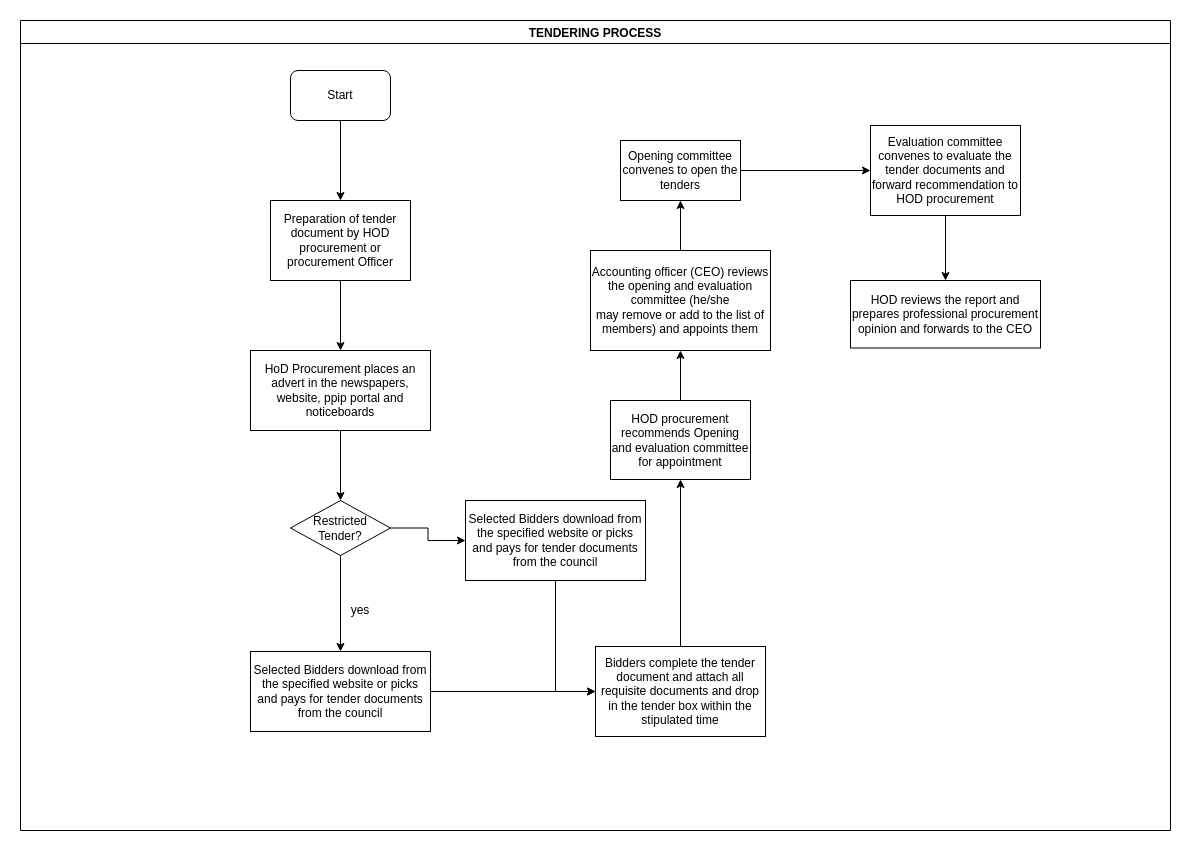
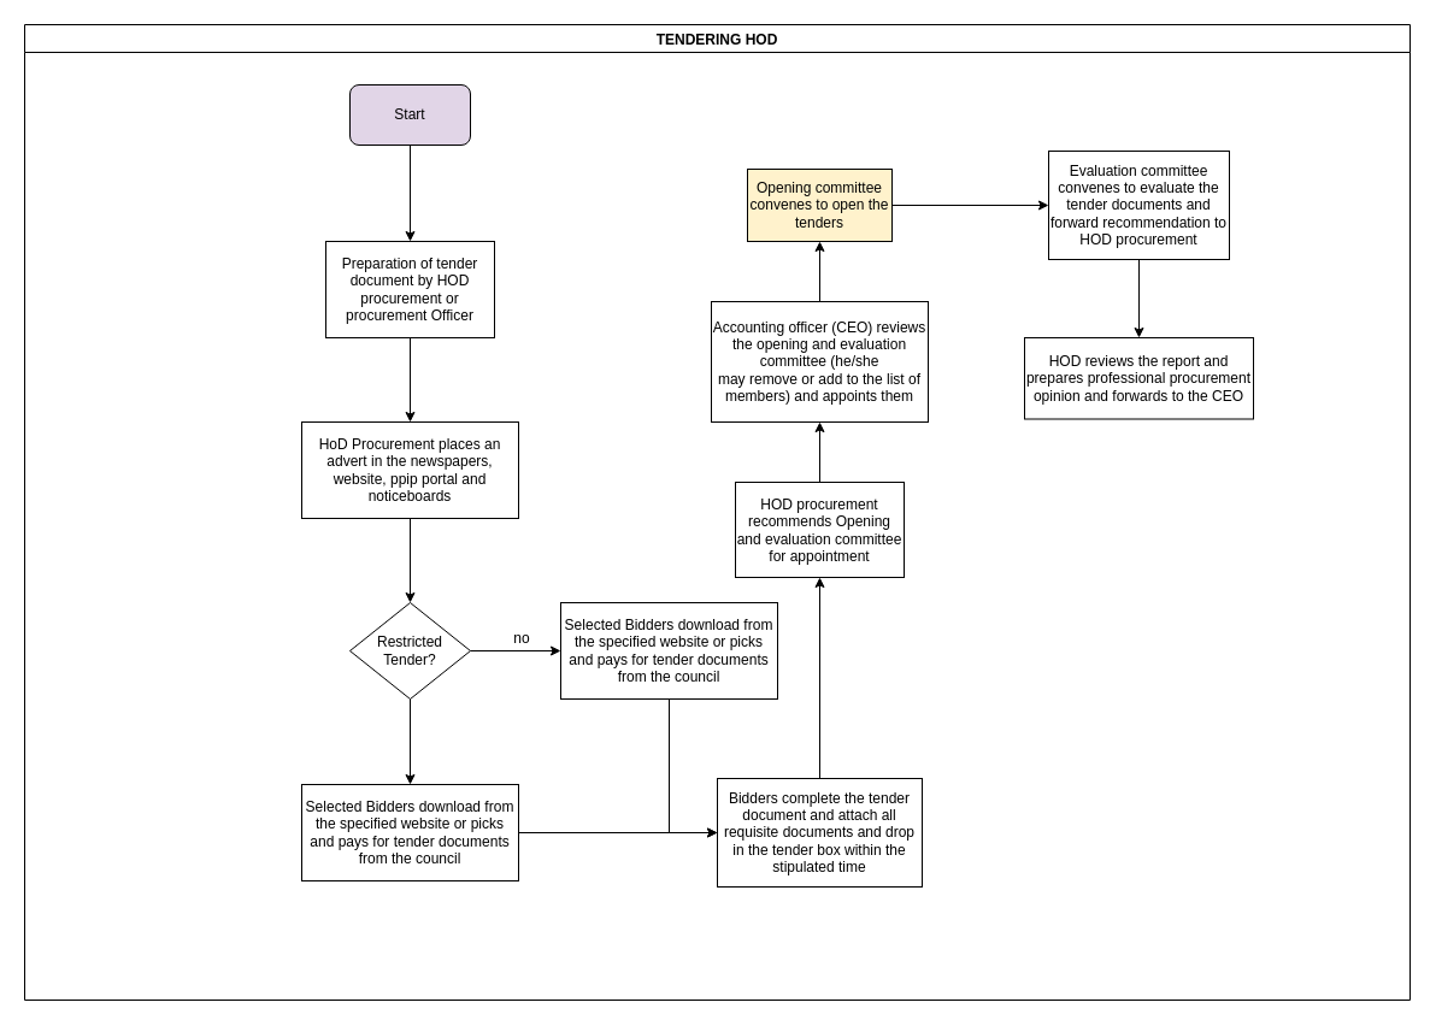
  <mxCell id="0" />
  <mxCell id="1" parent="0" />
- <mxCell id="2" value="TENDERING PROCESS" style="swimlane;" vertex="1" parent="1"><mxGeometry x="20" y="20" width="1150" height="810" as="geometry" /></mxCell>
- <mxCell id="3" value="Start" style="rounded=1;whiteSpace=wrap;html=1;" vertex="1" parent="2"><mxGeometry x="270" y="50" width="100" height="50" as="geometry" /></mxCell>
+ <mxCell id="2" value="TENDERING HOD" style="swimlane;" vertex="1" parent="1"><mxGeometry x="20" y="20" width="1150" height="810" as="geometry" /></mxCell>
+ <mxCell id="3" value="Start" style="rounded=1;whiteSpace=wrap;html=1;fillColor=#e1d5e7;" vertex="1" parent="2"><mxGeometry x="270" y="50" width="100" height="50" as="geometry" /></mxCell>
  <mxCell id="4" value="Preparation of tender document by HOD procurement or procurement Officer" style="rounded=0;whiteSpace=wrap;html=1;" vertex="1" parent="2"><mxGeometry x="250" y="180" width="140" height="80" as="geometry" /></mxCell>
  <mxCell id="5" value="" style="edgeStyle=orthogonalEdgeStyle;rounded=0;orthogonalLoop=1;jettySize=auto;html=1;entryX=0.5;entryY=0;entryDx=0;entryDy=0;" edge="1" parent="2" source="3" target="4"><mxGeometry relative="1" as="geometry"><mxPoint x="320" y="175" as="targetPoint" /></mxGeometry></mxCell>
- <mxCell id="6" value="Restricted Tender?" style="rhombus;whiteSpace=wrap;html=1;" vertex="1" parent="2"><mxGeometry x="270" y="480" width="100" height="55" as="geometry" /></mxCell>
+ <mxCell id="6" value="Restricted Tender?" style="rhombus;whiteSpace=wrap;html=1;" vertex="1" parent="2"><mxGeometry x="270" y="480" width="100" height="80" as="geometry" /></mxCell>
  <mxCell id="7" value="Selected Bidders download from the specified website or picks and pays for tender documents from the council" style="whiteSpace=wrap;html=1;rounded=0;" vertex="1" parent="2"><mxGeometry x="230" y="631" width="180" height="80" as="geometry" /></mxCell>
  <mxCell id="8" value="" style="edgeStyle=orthogonalEdgeStyle;rounded=0;orthogonalLoop=1;jettySize=auto;html=1;entryX=0.5;entryY=0;entryDx=0;entryDy=0;" edge="1" parent="2" source="6" target="7"><mxGeometry relative="1" as="geometry"><mxPoint x="320" y="650" as="targetPoint" /></mxGeometry></mxCell>
- <mxCell id="9" value="yes" style="text;html=1;strokeColor=none;fillColor=none;align=center;verticalAlign=middle;whiteSpace=wrap;rounded=0;" vertex="1" parent="2"><mxGeometry x="320" y="580" width="40" height="20" as="geometry" /></mxCell>
  <mxCell id="10" value="Selected Bidders download from the specified website or picks and pays for tender documents from the council" style="whiteSpace=wrap;html=1;rounded=0;" vertex="1" parent="2"><mxGeometry x="445" y="480" width="180" height="80" as="geometry" /></mxCell>
  <mxCell id="11" value="" style="edgeStyle=orthogonalEdgeStyle;rounded=0;orthogonalLoop=1;jettySize=auto;html=1;entryX=0;entryY=0.5;entryDx=0;entryDy=0;" edge="1" parent="2" source="6" target="10"><mxGeometry relative="1" as="geometry"><mxPoint x="440" y="520" as="targetPoint" /></mxGeometry></mxCell>
  <mxCell id="12" value="Bidders complete the tender document and attach all requisite documents and drop in the tender box within the stipulated time" style="whiteSpace=wrap;html=1;rounded=0;" vertex="1" parent="2"><mxGeometry x="575" y="626" width="170" height="90" as="geometry" /></mxCell>
  <mxCell id="13" value="" style="edgeStyle=orthogonalEdgeStyle;rounded=0;orthogonalLoop=1;jettySize=auto;html=1;" edge="1" parent="2" source="7" target="12"><mxGeometry relative="1" as="geometry" /></mxCell>
  <mxCell id="14" value="" style="edgeStyle=orthogonalEdgeStyle;rounded=0;orthogonalLoop=1;jettySize=auto;html=1;exitX=0.5;exitY=1;exitDx=0;exitDy=0;entryX=0;entryY=0.5;entryDx=0;entryDy=0;" edge="1" parent="2" source="10" target="12"><mxGeometry relative="1" as="geometry" /></mxCell>
  <mxCell id="15" value="HOD procurement recommends Opening and evaluation committee for appointment" style="whiteSpace=wrap;html=1;rounded=0;" vertex="1" parent="2"><mxGeometry x="590" y="380" width="140" height="79" as="geometry" /></mxCell>
  <mxCell id="16" value="" style="edgeStyle=orthogonalEdgeStyle;rounded=0;orthogonalLoop=1;jettySize=auto;html=1;" edge="1" parent="2" source="12" target="15"><mxGeometry relative="1" as="geometry" /></mxCell>
- <mxCell id="17" value="Opening committee convenes to open the tenders" style="whiteSpace=wrap;html=1;rounded=0;" vertex="1" parent="2"><mxGeometry x="600" y="120" width="120" height="60" as="geometry" /></mxCell>
+ <mxCell id="17" value="Opening committee convenes to open the tenders" style="whiteSpace=wrap;html=1;rounded=0;fillColor=#fff2cc;" vertex="1" parent="2"><mxGeometry x="600" y="120" width="120" height="60" as="geometry" /></mxCell>
  <mxCell id="18" value="Evaluation committee convenes to evaluate the tender documents and forward recommendation to HOD procurement" style="whiteSpace=wrap;html=1;rounded=0;" vertex="1" parent="2"><mxGeometry x="850" y="105" width="150" height="90" as="geometry" /></mxCell>
  <mxCell id="19" value="" style="edgeStyle=orthogonalEdgeStyle;rounded=0;orthogonalLoop=1;jettySize=auto;html=1;" edge="1" parent="2" source="17" target="18"><mxGeometry relative="1" as="geometry" /></mxCell>
  <mxCell id="20" value="HOD reviews the report and prepares professional procurement opinion and forwards to the CEO" style="whiteSpace=wrap;html=1;rounded=0;" vertex="1" parent="2"><mxGeometry x="830" y="260" width="190" height="67.5" as="geometry" /></mxCell>
  <mxCell id="21" value="" style="edgeStyle=orthogonalEdgeStyle;rounded=0;orthogonalLoop=1;jettySize=auto;html=1;entryX=0.5;entryY=0;entryDx=0;entryDy=0;" edge="1" parent="2" source="18" target="20"><mxGeometry relative="1" as="geometry"><mxPoint x="925" y="290" as="targetPoint" /></mxGeometry></mxCell>
  <mxCell id="22" value="" style="edgeStyle=orthogonalEdgeStyle;rounded=0;orthogonalLoop=1;jettySize=auto;html=1;" edge="1" parent="1" source="23" target="6"><mxGeometry relative="1" as="geometry"><mxPoint x="340" y="500" as="targetPoint" /></mxGeometry></mxCell>
  <mxCell id="23" value="HoD Procurement places an advert in the newspapers, website, ppip portal and noticeboards" style="whiteSpace=wrap;html=1;rounded=0;" vertex="1" parent="1"><mxGeometry x="250" y="350" width="180" height="80" as="geometry" /></mxCell>
  <mxCell id="24" value="" style="edgeStyle=orthogonalEdgeStyle;rounded=0;orthogonalLoop=1;jettySize=auto;html=1;" edge="1" parent="1" source="4" target="23"><mxGeometry relative="1" as="geometry" /></mxCell>
+ <mxCell id="25" value="no" style="text;html=1;strokeColor=none;fillColor=none;align=center;verticalAlign=middle;whiteSpace=wrap;rounded=0;" vertex="1" parent="1"><mxGeometry x="413" y="520" width="40" height="20" as="geometry" /></mxCell>
  <mxCell id="26" value="" style="edgeStyle=orthogonalEdgeStyle;rounded=0;orthogonalLoop=1;jettySize=auto;html=1;" edge="1" parent="1" source="27" target="17"><mxGeometry relative="1" as="geometry" /></mxCell>
  <mxCell id="27" value="Accounting officer (CEO) reviews the opening and evaluation committee (he/she &lt;br&gt;may remove or add to the list of members) and appoints them" style="whiteSpace=wrap;html=1;rounded=0;" vertex="1" parent="1"><mxGeometry x="590" y="250" width="180" height="100" as="geometry" /></mxCell>
  <mxCell id="28" value="" style="edgeStyle=orthogonalEdgeStyle;rounded=0;orthogonalLoop=1;jettySize=auto;html=1;" edge="1" parent="1" source="15" target="27"><mxGeometry relative="1" as="geometry" /></mxCell>
